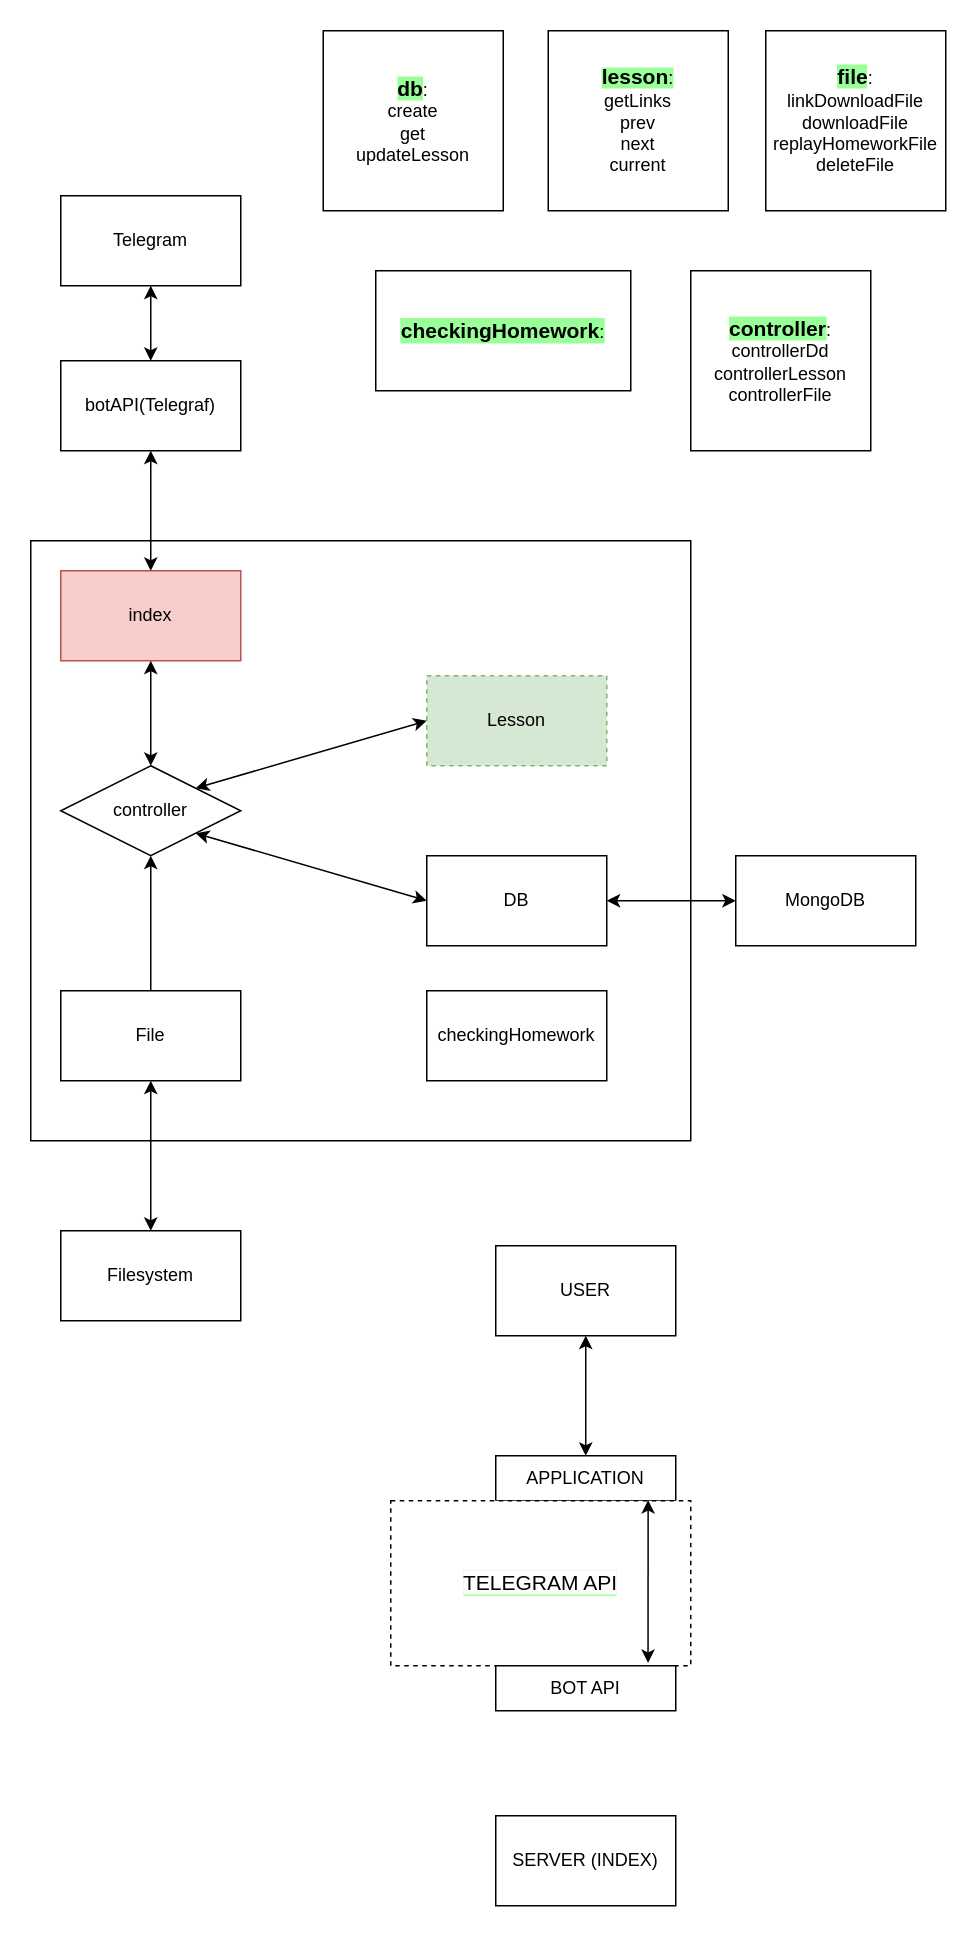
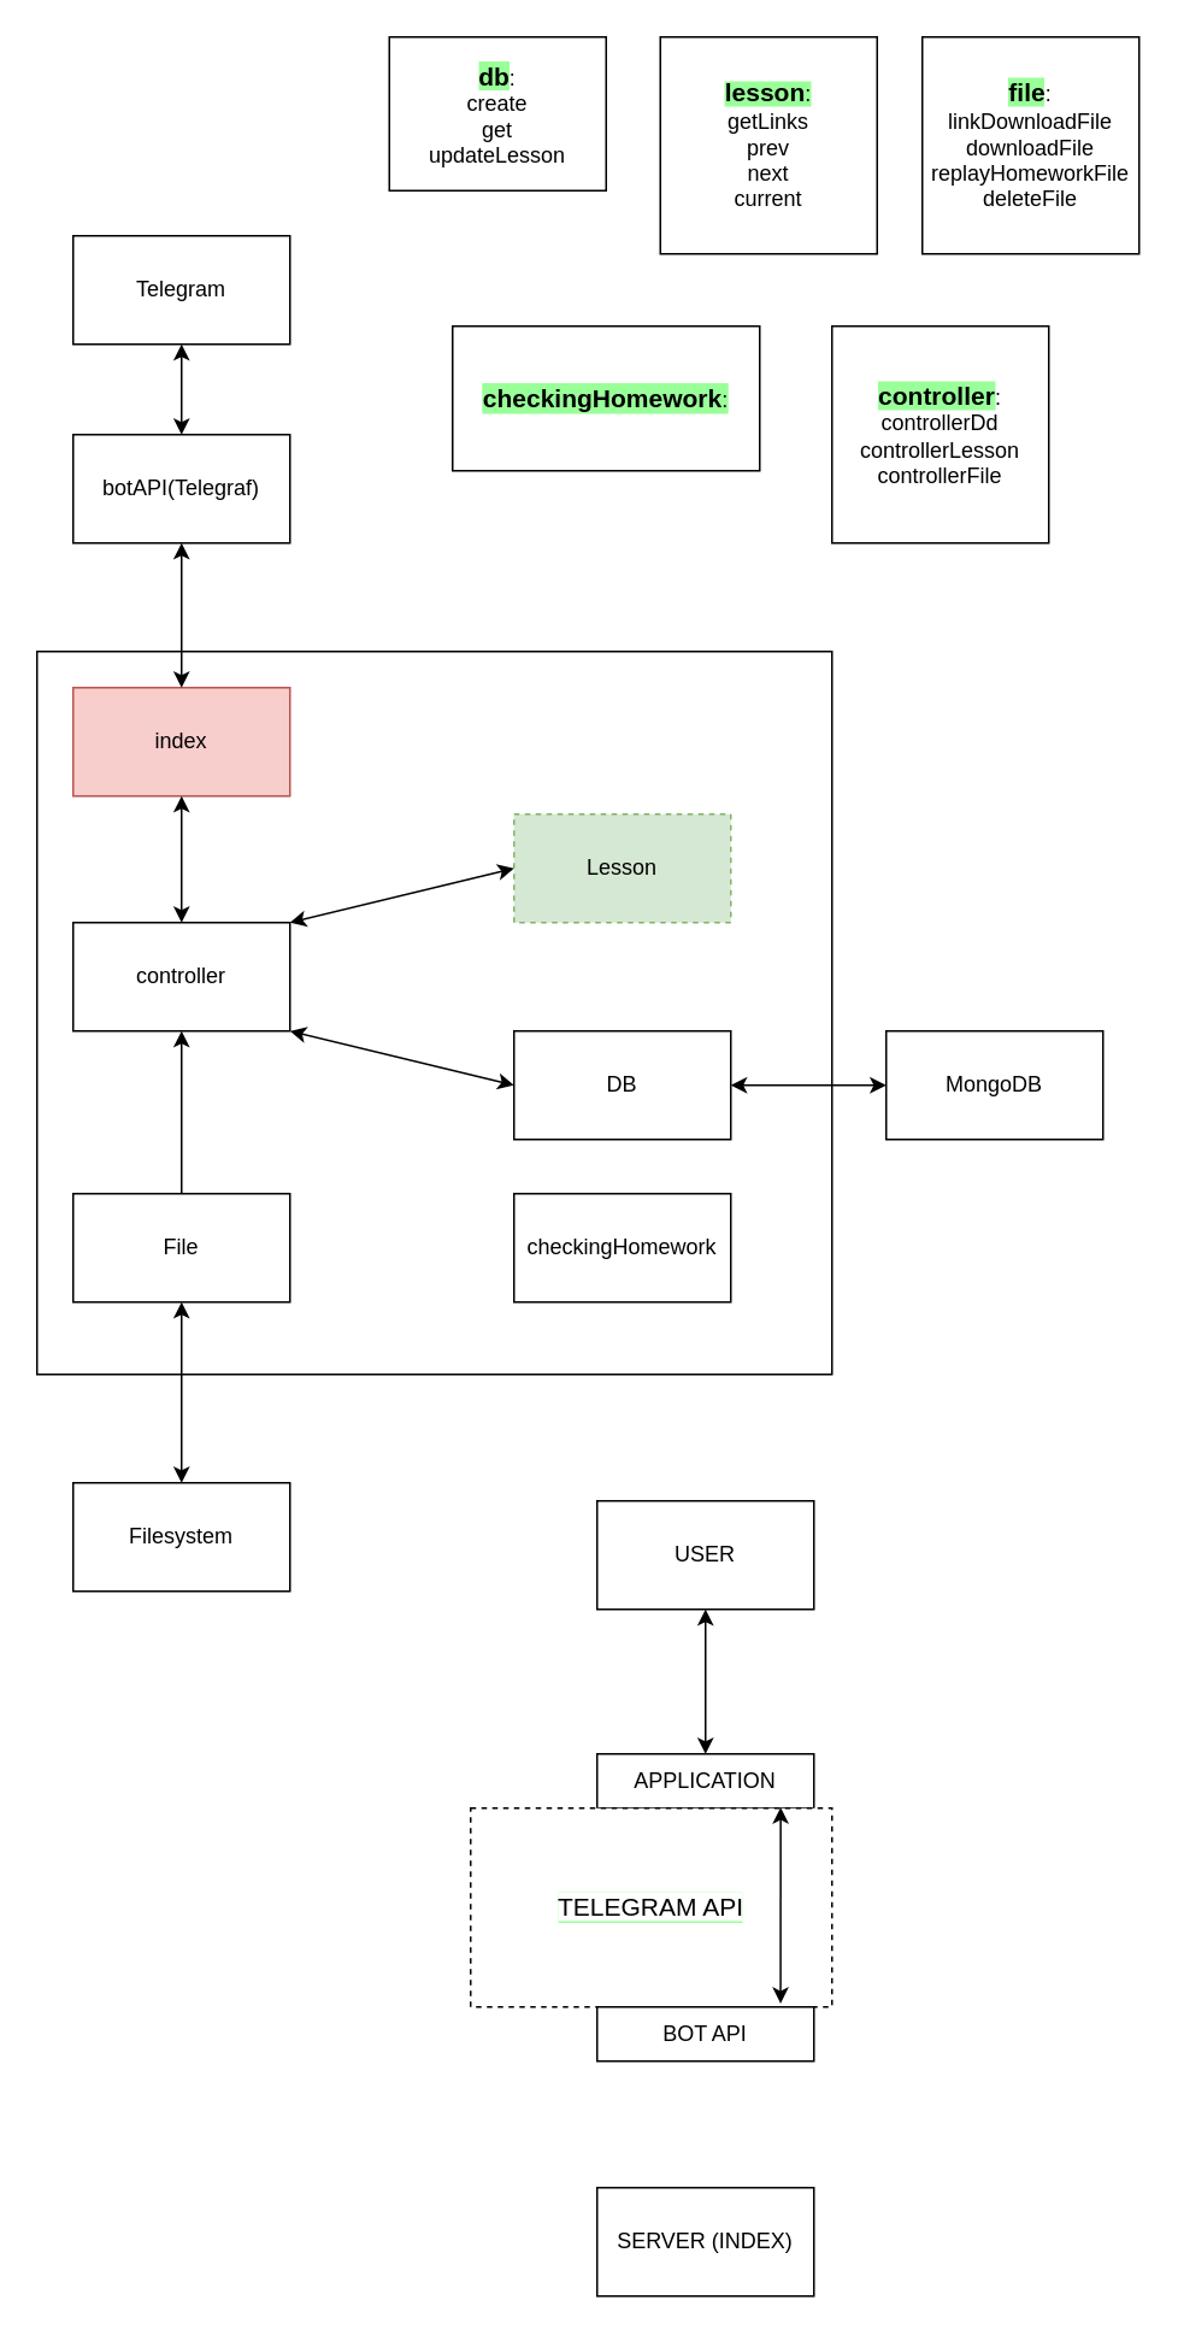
  <mxCell id="0" />
  <mxCell id="1" parent="0" />
  <mxCell id="2" value="" style="rounded=0;whiteSpace=wrap;html=1;" parent="1" vertex="1"><mxGeometry x="20" y="360" width="440" height="400" as="geometry" /></mxCell>
  <mxCell id="3" value="index" style="rounded=0;whiteSpace=wrap;html=1;fillColor=#f8cecc;strokeColor=#b85450;" parent="1" vertex="1"><mxGeometry x="40" y="380" width="120" height="60" as="geometry" /></mxCell>
  <mxCell id="4" value="Lesson" style="rounded=0;whiteSpace=wrap;html=1;fillColor=#d5e8d4;strokeColor=#82b366;dashed=1;" parent="1" vertex="1"><mxGeometry x="284" y="450" width="120" height="60" as="geometry" /></mxCell>
  <mxCell id="5" value="DB" style="rounded=0;whiteSpace=wrap;html=1;" parent="1" vertex="1"><mxGeometry x="284" y="570" width="120" height="60" as="geometry" /></mxCell>
  <mxCell id="6" value="File" style="rounded=0;whiteSpace=wrap;html=1;" parent="1" vertex="1"><mxGeometry x="40" y="660" width="120" height="60" as="geometry" /></mxCell>
  <mxCell id="7" value="checkingHomework" style="rounded=0;whiteSpace=wrap;html=1;" parent="1" vertex="1"><mxGeometry x="284" y="660" width="120" height="60" as="geometry" /></mxCell>
  <mxCell id="8" value="botAPI(Telegraf)" style="rounded=0;whiteSpace=wrap;html=1;" parent="1" vertex="1"><mxGeometry x="40" y="240" width="120" height="60" as="geometry" /></mxCell>
  <mxCell id="9" value="Telegram" style="rounded=0;whiteSpace=wrap;html=1;" parent="1" vertex="1"><mxGeometry x="40" y="130" width="120" height="60" as="geometry" /></mxCell>
  <mxCell id="10" value="Filesystem" style="rounded=0;whiteSpace=wrap;html=1;" parent="1" vertex="1"><mxGeometry x="40" y="820" width="120" height="60" as="geometry" /></mxCell>
  <mxCell id="11" value="" style="endArrow=classic;startArrow=classic;html=1;rounded=0;exitX=0.5;exitY=0;exitDx=0;exitDy=0;entryX=0.5;entryY=1;entryDx=0;entryDy=0;" parent="1" source="10" target="6" edge="1"><mxGeometry width="50" height="50" relative="1" as="geometry"><mxPoint x="250" y="740" as="sourcePoint" /><mxPoint x="300" y="690" as="targetPoint" /></mxGeometry></mxCell>
  <mxCell id="12" value="" style="endArrow=classic;html=1;rounded=0;exitX=0.5;exitY=0;exitDx=0;exitDy=0;" parent="1" source="6" target="20" edge="1"><mxGeometry width="50" height="50" relative="1" as="geometry"><mxPoint x="290" y="550" as="sourcePoint" /><mxPoint x="130" y="520" as="targetPoint" /></mxGeometry></mxCell>
  <mxCell id="13" value="" style="endArrow=classic;startArrow=classic;html=1;rounded=0;exitX=1;exitY=1;exitDx=0;exitDy=0;entryX=0;entryY=0.5;entryDx=0;entryDy=0;" parent="1" source="20" target="5" edge="1"><mxGeometry width="50" height="50" relative="1" as="geometry"><mxPoint x="290" y="550" as="sourcePoint" /><mxPoint x="180" y="530" as="targetPoint" /><Array as="points" /></mxGeometry></mxCell>
  <mxCell id="14" value="" style="endArrow=classic;startArrow=classic;html=1;rounded=0;exitX=1;exitY=0;exitDx=0;exitDy=0;entryX=0;entryY=0.5;entryDx=0;entryDy=0;" parent="1" source="20" target="4" edge="1"><mxGeometry width="50" height="50" relative="1" as="geometry"><mxPoint x="290" y="550" as="sourcePoint" /><mxPoint x="340" y="500" as="targetPoint" /></mxGeometry></mxCell>
- <mxCell id="15" value="&lt;b&gt;&lt;font style=&quot;font-size: 14px ; background-color: rgb(153 , 255 , 153)&quot;&gt;db&lt;/font&gt;&lt;/b&gt;:&lt;br&gt;create&lt;br&gt;get&lt;br&gt;updateLesson" style="whiteSpace=wrap;html=1;aspect=fixed;" parent="1" vertex="1"><mxGeometry x="215" y="20" width="120" height="120" as="geometry" /></mxCell>
+ <mxCell id="15" value="&lt;b&gt;&lt;font style=&quot;font-size: 14px ; background-color: rgb(153 , 255 , 153)&quot;&gt;db&lt;/font&gt;&lt;/b&gt;:&lt;br&gt;create&lt;br&gt;get&lt;br&gt;updateLesson" style="whiteSpace=wrap;html=1;aspect=fixed;" parent="1" vertex="1"><mxGeometry x="215" y="20" width="120" height="85" as="geometry" /></mxCell>
  <mxCell id="16" value="&lt;span style=&quot;background-color: rgb(153 , 255 , 153)&quot;&gt;&lt;b&gt;&lt;font style=&quot;font-size: 14px&quot;&gt;lesson&lt;/font&gt;&lt;/b&gt;:&lt;br&gt;&lt;/span&gt;getLinks&lt;br&gt;prev&lt;br&gt;next&lt;br&gt;current" style="whiteSpace=wrap;html=1;aspect=fixed;" parent="1" vertex="1"><mxGeometry x="365" y="20" width="120" height="120" as="geometry" /></mxCell>
  <mxCell id="17" value="&lt;b&gt;&lt;font style=&quot;font-size: 14px ; background-color: rgb(153 , 255 , 153)&quot;&gt;file&lt;/font&gt;&lt;/b&gt;:&lt;br&gt;linkDownloadFile&lt;br&gt;downloadFile&lt;br&gt;replayHomeworkFile&lt;br&gt;deleteFile" style="whiteSpace=wrap;html=1;aspect=fixed;" parent="1" vertex="1"><mxGeometry x="510" y="20" width="120" height="120" as="geometry" /></mxCell>
  <mxCell id="18" value="&lt;span style=&quot;background-color: rgb(153 , 255 , 153)&quot;&gt;&lt;span style=&quot;color: rgb(0 , 0 , 0) ; font-family: &amp;#34;helvetica&amp;#34; ; font-style: normal ; font-weight: 400 ; letter-spacing: normal ; text-align: center ; text-indent: 0px ; text-transform: none ; word-spacing: 0px ; font-size: 14px&quot;&gt;&lt;b&gt;checkingHomework&lt;/b&gt;&lt;/span&gt;&lt;span style=&quot;color: rgb(0 , 0 , 0) ; font-family: &amp;#34;helvetica&amp;#34; ; font-size: 12px ; font-style: normal ; font-weight: 400 ; letter-spacing: normal ; text-align: center ; text-indent: 0px ; text-transform: none ; word-spacing: 0px ; display: inline ; float: none&quot;&gt;:&lt;/span&gt;&lt;/span&gt;" style="rounded=0;whiteSpace=wrap;html=1;labelBackgroundColor=#99FF99;fontSize=14;" vertex="1" parent="1"><mxGeometry x="250" y="180" width="170" height="80" as="geometry" /></mxCell>
  <mxCell id="19" value="&lt;b style=&quot;font-size: 14px ; background-color: rgb(153 , 255 , 153)&quot;&gt;controller&lt;/b&gt;:&lt;br&gt;controllerDd&lt;br&gt;controllerLesson&lt;br&gt;controllerFile" style="whiteSpace=wrap;html=1;aspect=fixed;" vertex="1" parent="1"><mxGeometry x="460" y="180" width="120" height="120" as="geometry" /></mxCell>
- <mxCell id="20" value="controller" style="rhombus;whiteSpace=wrap;html=1;" vertex="1" parent="1"><mxGeometry x="40" y="510" width="120" height="60" as="geometry" /></mxCell>
+ <mxCell id="20" value="controller" style="rounded=0;whiteSpace=wrap;html=1;" vertex="1" parent="1"><mxGeometry x="40" y="510" width="120" height="60" as="geometry" /></mxCell>
  <mxCell id="21" value="" style="endArrow=classic;startArrow=classic;html=1;rounded=0;fontSize=14;exitX=0.5;exitY=0;exitDx=0;exitDy=0;entryX=0.5;entryY=1;entryDx=0;entryDy=0;" edge="1" parent="1" source="20" target="3"><mxGeometry width="50" height="50" relative="1" as="geometry"><mxPoint x="230" y="670" as="sourcePoint" /><mxPoint x="280" y="620" as="targetPoint" /></mxGeometry></mxCell>
  <mxCell id="22" value="MongoDB" style="rounded=0;whiteSpace=wrap;html=1;" vertex="1" parent="1"><mxGeometry x="490" y="570" width="120" height="60" as="geometry" /></mxCell>
  <mxCell id="23" value="" style="endArrow=classic;startArrow=classic;html=1;rounded=0;fontSize=14;" edge="1" parent="1" source="5" target="22"><mxGeometry width="50" height="50" relative="1" as="geometry"><mxPoint x="230" y="640" as="sourcePoint" /><mxPoint x="280" y="590" as="targetPoint" /></mxGeometry></mxCell>
  <mxCell id="24" value="" style="endArrow=classic;startArrow=classic;html=1;rounded=0;fontSize=14;entryX=0.5;entryY=1;entryDx=0;entryDy=0;" edge="1" parent="1" source="3" target="8"><mxGeometry width="50" height="50" relative="1" as="geometry"><mxPoint x="420" y="330" as="sourcePoint" /><mxPoint x="470" y="280" as="targetPoint" /></mxGeometry></mxCell>
  <mxCell id="25" value="" style="endArrow=classic;startArrow=classic;html=1;rounded=0;fontSize=14;entryX=0.5;entryY=1;entryDx=0;entryDy=0;exitX=0.5;exitY=0;exitDx=0;exitDy=0;" edge="1" parent="1" source="8" target="9"><mxGeometry width="50" height="50" relative="1" as="geometry"><mxPoint x="420" y="330" as="sourcePoint" /><mxPoint x="470" y="280" as="targetPoint" /><Array as="points" /></mxGeometry></mxCell>
  <mxCell id="26" value="USER" style="rounded=0;whiteSpace=wrap;html=1;" vertex="1" parent="1"><mxGeometry x="330" y="830" width="120" height="60" as="geometry" /></mxCell>
  <mxCell id="27" value="APPLICATION" style="rounded=0;whiteSpace=wrap;html=1;" vertex="1" parent="1"><mxGeometry x="330" y="970" width="120" height="30" as="geometry" /></mxCell>
  <mxCell id="28" value="&lt;span style=&quot;background-color: rgb(255 , 255 , 255)&quot;&gt;TELEGRAM API&lt;/span&gt;" style="rounded=0;whiteSpace=wrap;html=1;labelBackgroundColor=#99FF99;fontSize=14;dashed=1;" vertex="1" parent="1"><mxGeometry x="260" y="1000" width="200" height="110" as="geometry" /></mxCell>
  <mxCell id="29" value="SERVER (INDEX)" style="rounded=0;whiteSpace=wrap;html=1;" vertex="1" parent="1"><mxGeometry x="330" y="1210" width="120" height="60" as="geometry" /></mxCell>
  <mxCell id="30" value="" style="endArrow=classic;startArrow=classic;html=1;rounded=0;fontSize=14;entryX=0.5;entryY=1;entryDx=0;entryDy=0;" edge="1" parent="1" source="27" target="26"><mxGeometry width="50" height="50" relative="1" as="geometry"><mxPoint x="600" y="1230" as="sourcePoint" /><mxPoint x="650" y="1180" as="targetPoint" /></mxGeometry></mxCell>
  <mxCell id="31" value="BOT API" style="rounded=0;whiteSpace=wrap;html=1;" vertex="1" parent="1"><mxGeometry x="330" y="1110" width="120" height="30" as="geometry" /></mxCell>
  <mxCell id="32" value="" style="endArrow=classic;startArrow=classic;html=1;rounded=0;fontSize=14;entryX=0.858;entryY=-0.004;entryDx=0;entryDy=0;entryPerimeter=0;exitX=0.846;exitY=-0.063;exitDx=0;exitDy=0;exitPerimeter=0;" edge="1" parent="1" source="31" target="28"><mxGeometry width="50" height="50" relative="1" as="geometry"><mxPoint x="600" y="1230" as="sourcePoint" /><mxPoint x="650" y="1180" as="targetPoint" /></mxGeometry></mxCell>
